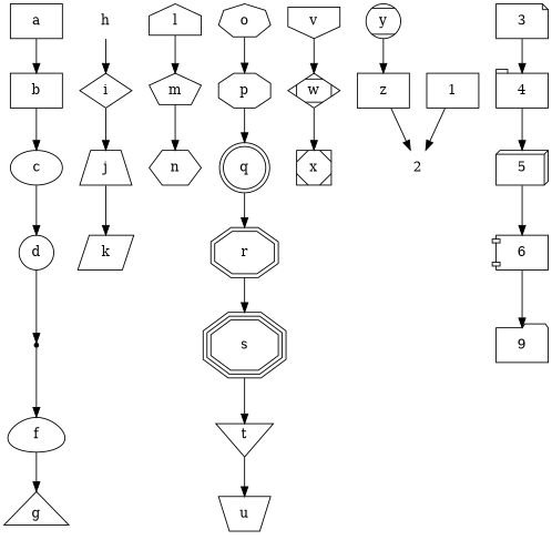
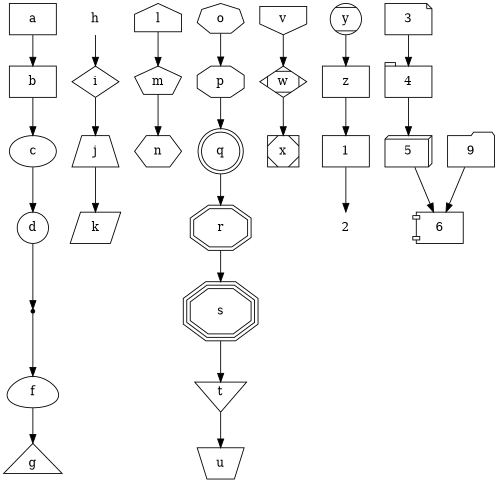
  digraph {
    a [height=0.50 shape=box width=0.75]
    b [height=0.50 shape=polygon width=0.75]
    c [height=0.50 shape=ellipse width=0.75]
    d [height=0.50 shape=circle width=0.50]
    e [height=0.06 shape=point width=0.06]
    f [height=0.50 shape=egg width=0.78]
    g [height=0.50 shape=triangle width=0.75]
    h [height=0.50 shape=plaintext width=0.75]
    i [height=0.50 shape=diamond width=0.75]
    j [height=0.50 shape=trapezium width=0.75]
    k [height=0.50 shape=parallelogram width=0.78]
    l [height=0.50 shape=house width=0.75]
    m [height=0.50 shape=pentagon width=0.75]
    n [height=0.50 shape=hexagon width=0.75]
    o [height=0.50 shape=septagon width=0.75]
    p [height=0.50 shape=octagon width=0.75]
    q [height=0.61 shape=doublecircle width=0.61]
    r [height=0.61 shape=doubleoctagon width=0.86]
    s [height=0.72 shape=tripleoctagon width=0.97]
    t [height=0.50 shape=invtriangle width=0.75]
    u [height=0.50 shape=invtrapezium width=0.75]
    v [height=0.50 shape=invhouse width=0.75]
    w [height=0.50 shape=Mdiamond width=0.75]
    x [height=0.50 shape=Msquare width=0.50]
    y [height=0.50 shape=Mcircle width=0.50]
    z [height=0.50 shape=rect width=0.75]
    1 [height=0.50 shape=rectangle width=0.75]
    2 [height=0.50 shape=none width=0.75]
    3 [height=0.50 shape=note width=0.75]
    4 [height=0.50 shape=tab width=0.75]
    5 [height=0.50 shape=box3d width=0.75]
    6 [height=0.50 shape=component width=0.75]
    n33 [height=0.50 label=9 shape=folder width=0.75]
    a -> b
    b -> c
    c -> d
    d -> e
    e -> f
    f -> g
    h -> i
    i -> j
    j -> k
    l -> m
    m -> n
    o -> p
    p -> q
    q -> r
    r -> s
    s -> t
    t -> u
    v -> w
    w -> x
    y -> z
-   z -> 2
+   z -> 1
    1 -> 2
    3 -> 4
    4 -> 5
    5 -> 6
-   6 -> n33
+   n33 -> 6
  }
